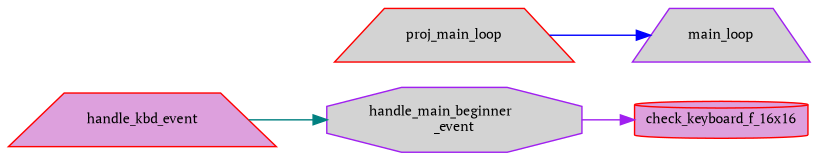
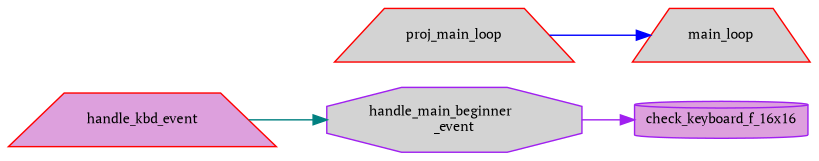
  digraph {
    fontname="PT Serif"
    rankdir=RL
    node [color=purple fillcolor=lightgrey fontname="PT Serif" fontsize=10 shape=trapezium style=filled]
    edge [dir=back fontname="PT Serif" fontsize=10 labelfontname=Helvetica labelfontsize=10 style=solid]
-   n1 [color=red fillcolor=plum fontcolor=black height=0.2 label=check_keyboard_f_16x16 shape=cylinder width=0.4]
+   n1 [fillcolor=plum fontcolor=black height=0.2 label=check_keyboard_f_16x16 shape=cylinder width=0.4]
    n2 [height=0.2 label="handle_main_beginner\l_event" shape=octagon width=0.4]
    n3 [color=red fillcolor=plum height=0.2 label=handle_kbd_event width=0.4]
-   n4 [height=0.2 label=main_loop width=0.4]
+   n4 [color=red height=0.2 label=main_loop width=0.4]
    n5 [color=red height=0.2 label=proj_main_loop width=0.4]
    n1 -> n2 [color=purple]
    n2 -> n3 [color=teal]
    n4 -> n5 [color=blue]
  }
